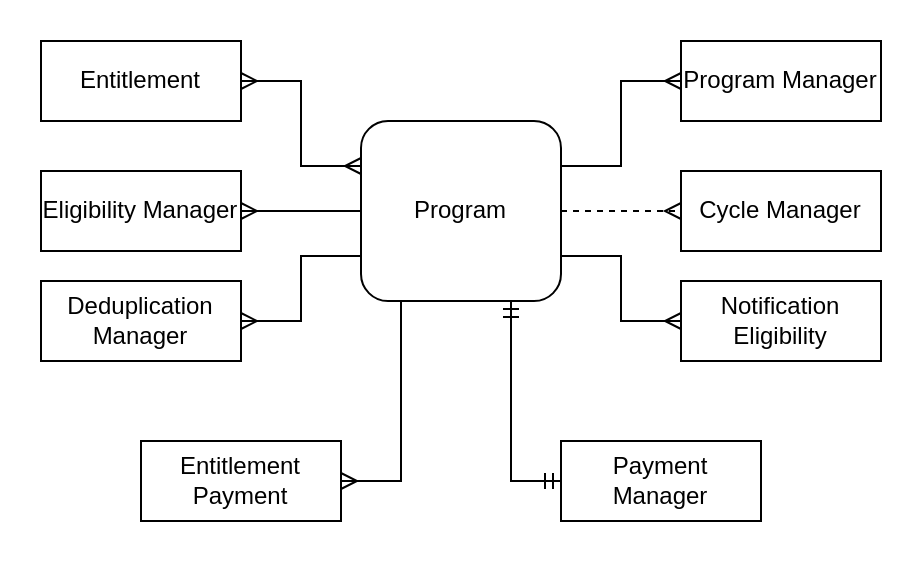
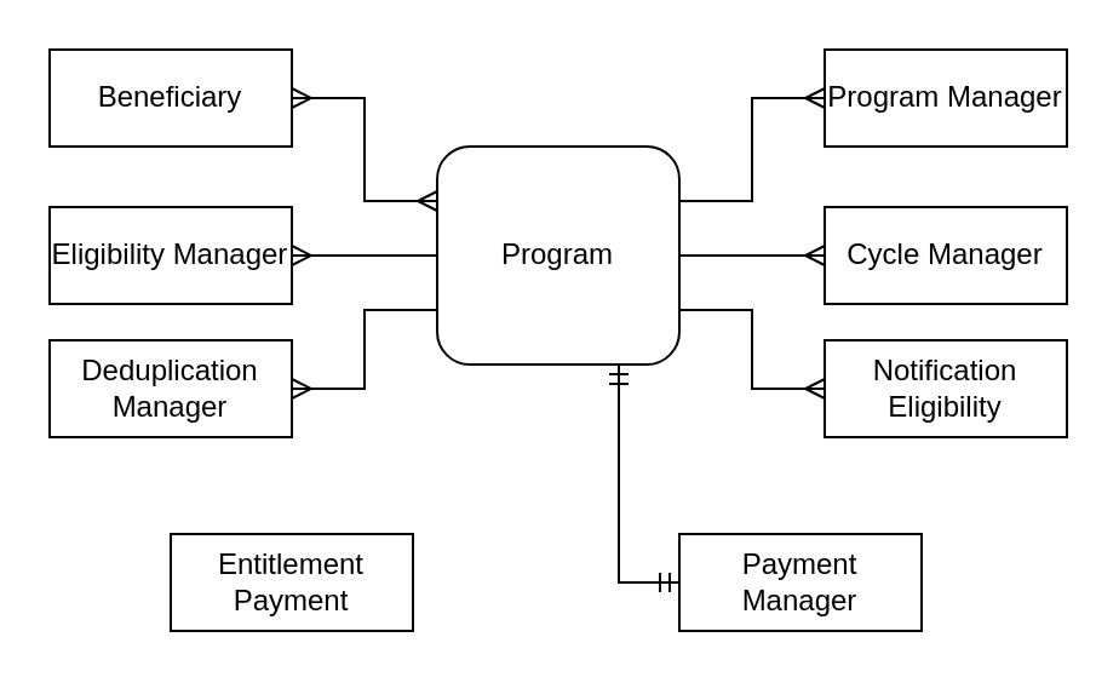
  <mxCell id="0" />
  <mxCell id="1" parent="0" />
  <mxCell id="2" style="edgeStyle=orthogonalEdgeStyle;rounded=0;orthogonalLoop=1;jettySize=auto;html=1;exitX=0.75;exitY=1;exitDx=0;exitDy=0;entryX=0;entryY=0.5;entryDx=0;entryDy=0;startArrow=ERmandOne;startFill=0;endArrow=ERmandOne;endFill=0;" edge="1" parent="1" source="3" target="17"><mxGeometry relative="1" as="geometry" /></mxCell>
  <mxCell id="3" value="Program" style="whiteSpace=wrap;html=1;align=center;rounded=1;" vertex="1" parent="1"><mxGeometry x="180" y="60" width="100" height="90" as="geometry" /></mxCell>
- <mxCell id="4" value="Entitlement" style="whiteSpace=wrap;html=1;align=center;" vertex="1" parent="1"><mxGeometry x="20" y="20" width="100" height="40" as="geometry" /></mxCell>
+ <mxCell id="4" value="Beneficiary" style="whiteSpace=wrap;html=1;align=center;" vertex="1" parent="1"><mxGeometry x="20" y="20" width="100" height="40" as="geometry" /></mxCell>
  <mxCell id="5" value="Eligibility Manager" style="whiteSpace=wrap;html=1;align=center;" vertex="1" parent="1"><mxGeometry x="20" y="85" width="100" height="40" as="geometry" /></mxCell>
  <mxCell id="6" value="Deduplication Manager" style="whiteSpace=wrap;html=1;align=center;" vertex="1" parent="1"><mxGeometry x="20" y="140" width="100" height="40" as="geometry" /></mxCell>
  <mxCell id="7" value="Cycle Manager" style="whiteSpace=wrap;html=1;align=center;" vertex="1" parent="1"><mxGeometry x="340" y="85" width="100" height="40" as="geometry" /></mxCell>
  <mxCell id="8" value="Program Manager" style="whiteSpace=wrap;html=1;align=center;" vertex="1" parent="1"><mxGeometry x="340" y="20" width="100" height="40" as="geometry" /></mxCell>
  <mxCell id="9" value="Entitlement Payment" style="whiteSpace=wrap;html=1;align=center;" vertex="1" parent="1"><mxGeometry x="70" y="220" width="100" height="40" as="geometry" /></mxCell>
  <mxCell id="10" value="Notification Eligibility" style="whiteSpace=wrap;html=1;align=center;" vertex="1" parent="1"><mxGeometry x="340" y="140" width="100" height="40" as="geometry" /></mxCell>
  <mxCell id="11" value="" style="edgeStyle=entityRelationEdgeStyle;fontSize=12;html=1;endArrow=ERmany;startArrow=ERmany;rounded=0;entryX=0;entryY=0.25;entryDx=0;entryDy=0;exitX=1;exitY=0.5;exitDx=0;exitDy=0;" edge="1" parent="1" source="4" target="3"><mxGeometry width="100" height="100" relative="1" as="geometry"><mxPoint x="220" y="130" as="sourcePoint" /><mxPoint x="320" y="30" as="targetPoint" /></mxGeometry></mxCell>
  <mxCell id="12" value="" style="edgeStyle=entityRelationEdgeStyle;fontSize=12;html=1;endArrow=ERmany;rounded=0;entryX=1;entryY=0.5;entryDx=0;entryDy=0;exitX=0;exitY=0.5;exitDx=0;exitDy=0;" edge="1" parent="1" source="3" target="5"><mxGeometry width="100" height="100" relative="1" as="geometry"><mxPoint x="220" y="130" as="sourcePoint" /><mxPoint x="320" y="30" as="targetPoint" /></mxGeometry></mxCell>
  <mxCell id="13" value="" style="edgeStyle=entityRelationEdgeStyle;fontSize=12;html=1;endArrow=ERmany;rounded=0;entryX=1;entryY=0.5;entryDx=0;entryDy=0;exitX=0;exitY=0.75;exitDx=0;exitDy=0;" edge="1" parent="1" source="3" target="6"><mxGeometry width="100" height="100" relative="1" as="geometry"><mxPoint x="190" y="130" as="sourcePoint" /><mxPoint x="100" y="180" as="targetPoint" /></mxGeometry></mxCell>
  <mxCell id="14" value="" style="edgeStyle=entityRelationEdgeStyle;fontSize=12;html=1;endArrow=ERmany;rounded=0;exitX=1;exitY=0.25;exitDx=0;exitDy=0;entryX=0;entryY=0.5;entryDx=0;entryDy=0;" edge="1" parent="1" source="3" target="8"><mxGeometry width="100" height="100" relative="1" as="geometry"><mxPoint x="220" y="130" as="sourcePoint" /><mxPoint x="320" y="30" as="targetPoint" /><Array as="points"><mxPoint x="330" y="60" /></Array></mxGeometry></mxCell>
- <mxCell id="15" value="" style="edgeStyle=entityRelationEdgeStyle;fontSize=12;html=1;endArrow=ERmany;rounded=0;exitX=1;exitY=0.5;exitDx=0;exitDy=0;entryX=0;entryY=0.5;entryDx=0;entryDy=0;dashed=1;" edge="1" parent="1" source="3" target="7"><mxGeometry width="100" height="100" relative="1" as="geometry"><mxPoint x="220" y="130" as="sourcePoint" /><mxPoint x="320" y="30" as="targetPoint" /></mxGeometry></mxCell>
+ <mxCell id="15" value="" style="edgeStyle=entityRelationEdgeStyle;fontSize=12;html=1;endArrow=ERmany;rounded=0;exitX=1;exitY=0.5;exitDx=0;exitDy=0;entryX=0;entryY=0.5;entryDx=0;entryDy=0;" edge="1" parent="1" source="3" target="7"><mxGeometry width="100" height="100" relative="1" as="geometry"><mxPoint x="220" y="130" as="sourcePoint" /><mxPoint x="320" y="30" as="targetPoint" /></mxGeometry></mxCell>
  <mxCell id="16" value="" style="edgeStyle=entityRelationEdgeStyle;fontSize=12;html=1;endArrow=ERmany;rounded=0;exitX=1;exitY=0.75;exitDx=0;exitDy=0;entryX=0;entryY=0.5;entryDx=0;entryDy=0;" edge="1" parent="1" source="3" target="10"><mxGeometry width="100" height="100" relative="1" as="geometry"><mxPoint x="220" y="130" as="sourcePoint" /><mxPoint x="320" y="30" as="targetPoint" /></mxGeometry></mxCell>
  <mxCell id="17" value="Payment Manager" style="whiteSpace=wrap;html=1;align=center;" vertex="1" parent="1"><mxGeometry x="280" y="220" width="100" height="40" as="geometry" /></mxCell>
- <mxCell id="18" value="" style="edgeStyle=entityRelationEdgeStyle;fontSize=12;html=1;endArrow=ERmany;rounded=0;exitX=0.5;exitY=1;exitDx=0;exitDy=0;entryX=1;entryY=0.5;entryDx=0;entryDy=0;" edge="1" parent="1" source="3" target="9"><mxGeometry width="100" height="100" relative="1" as="geometry"><mxPoint x="220" y="130" as="sourcePoint" /><mxPoint x="320" y="30" as="targetPoint" /><Array as="points"><mxPoint x="190" y="170" /></Array></mxGeometry></mxCell>
